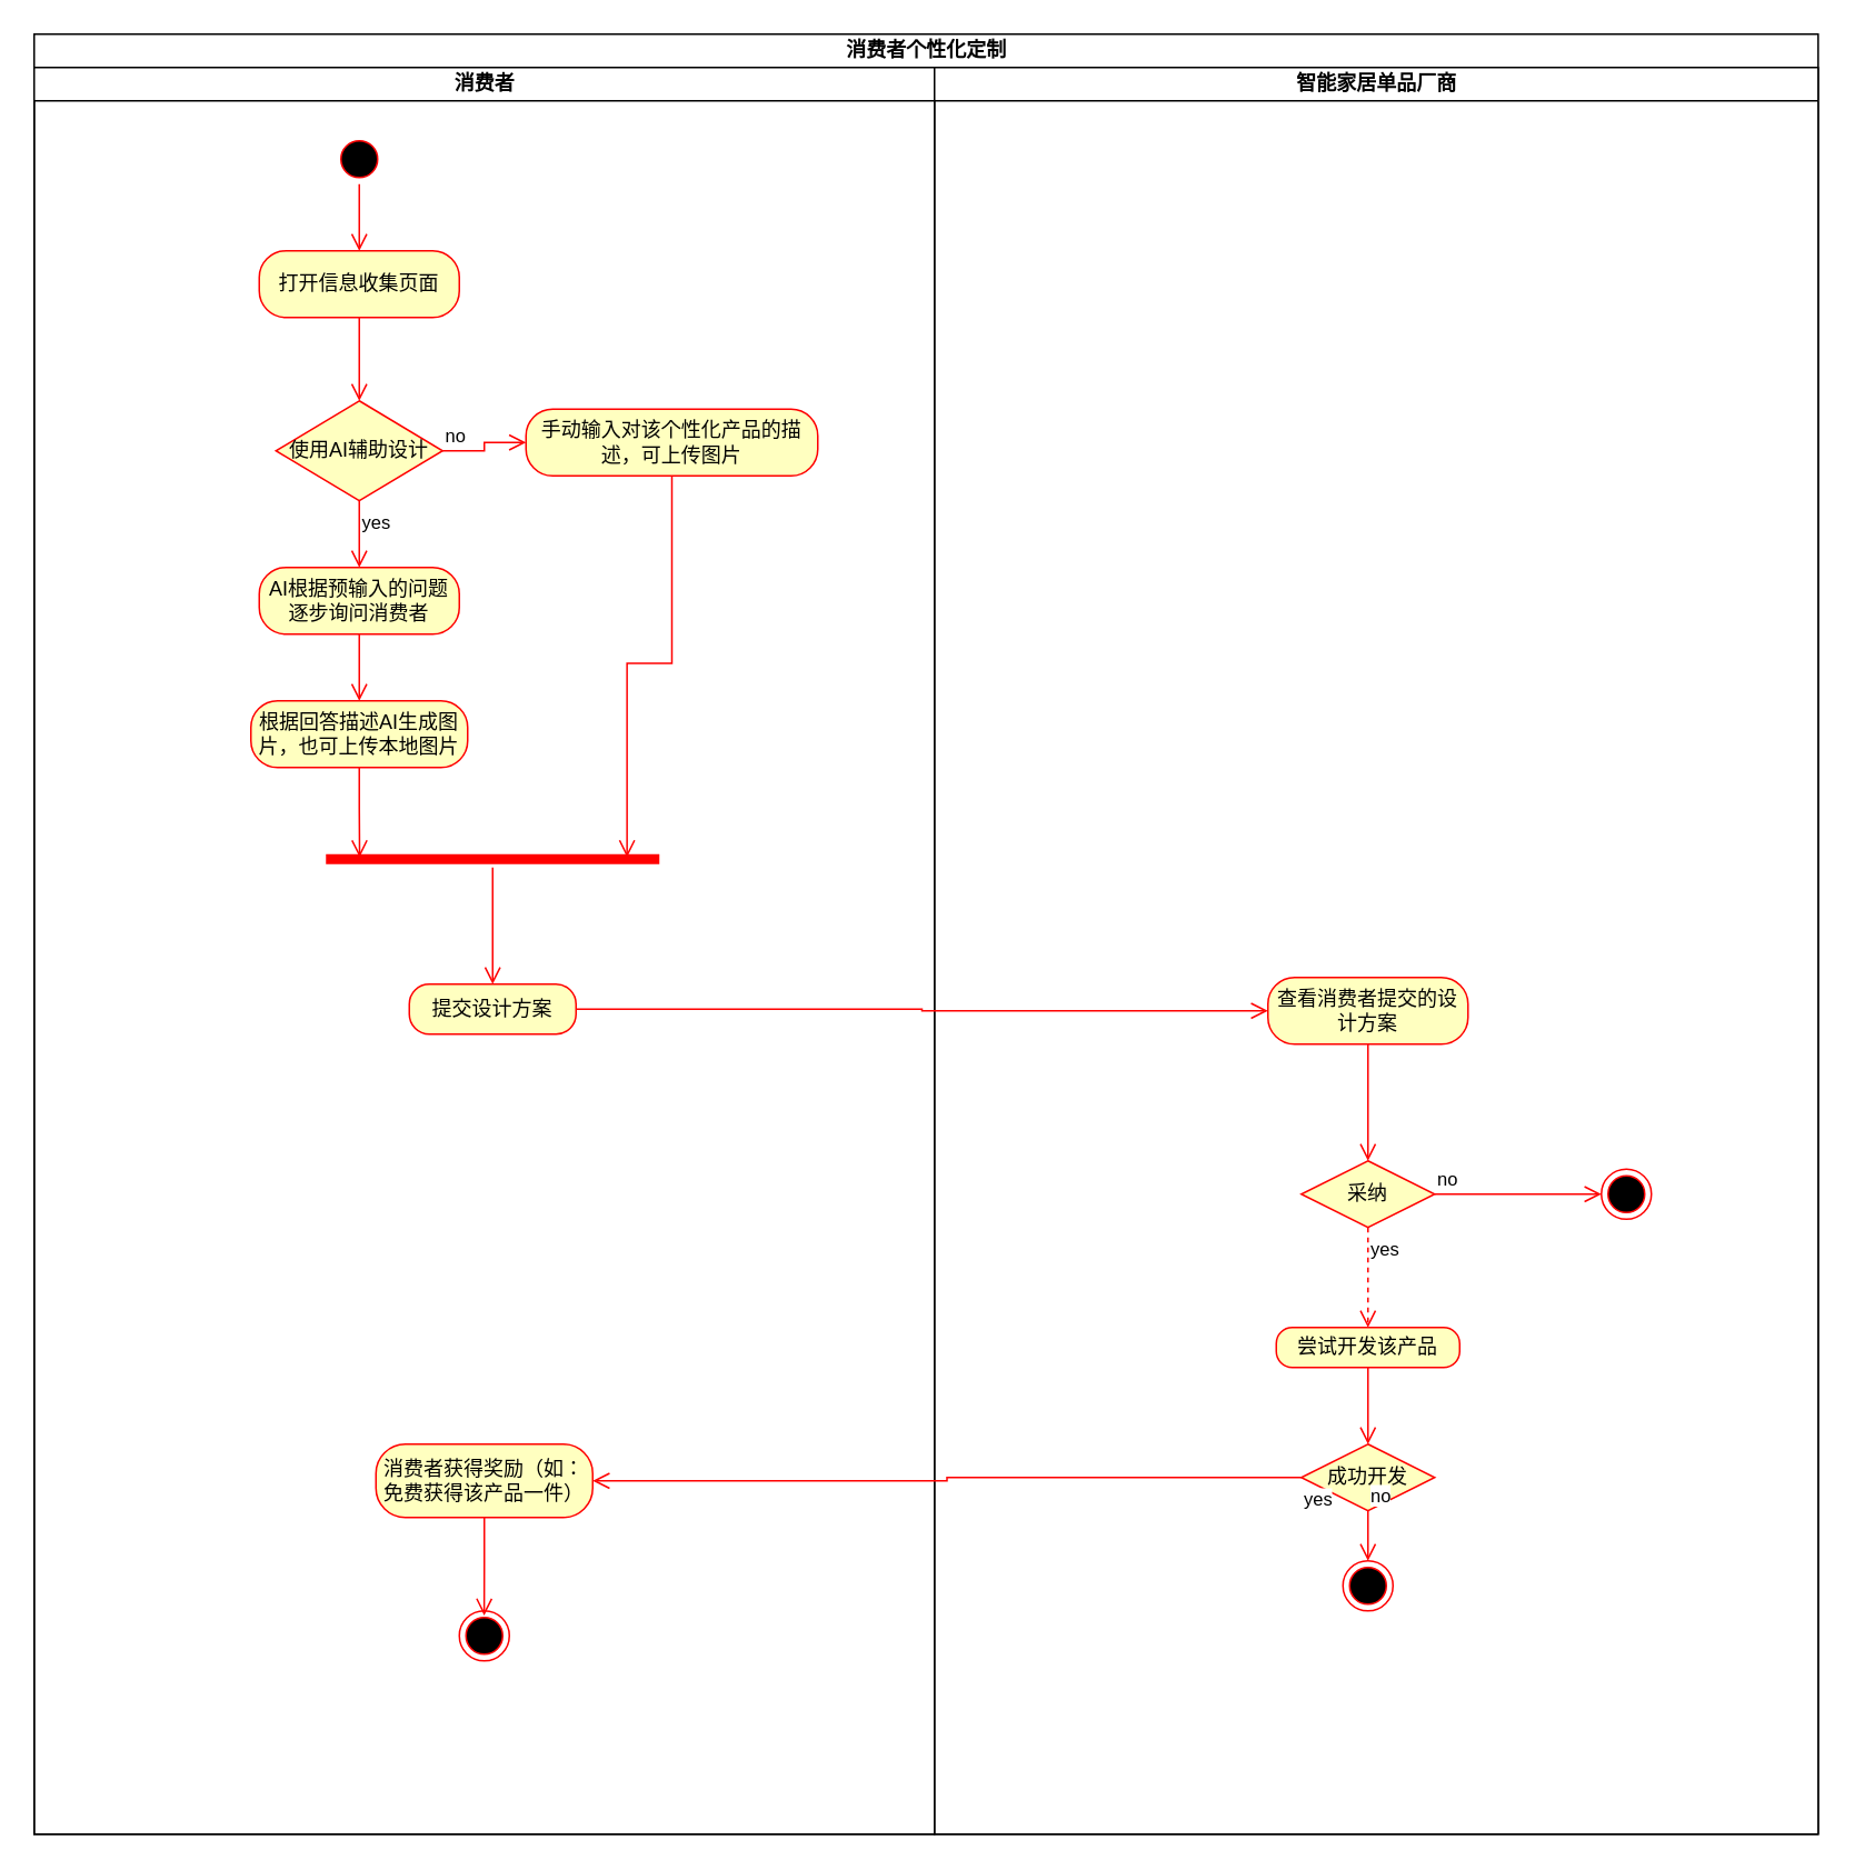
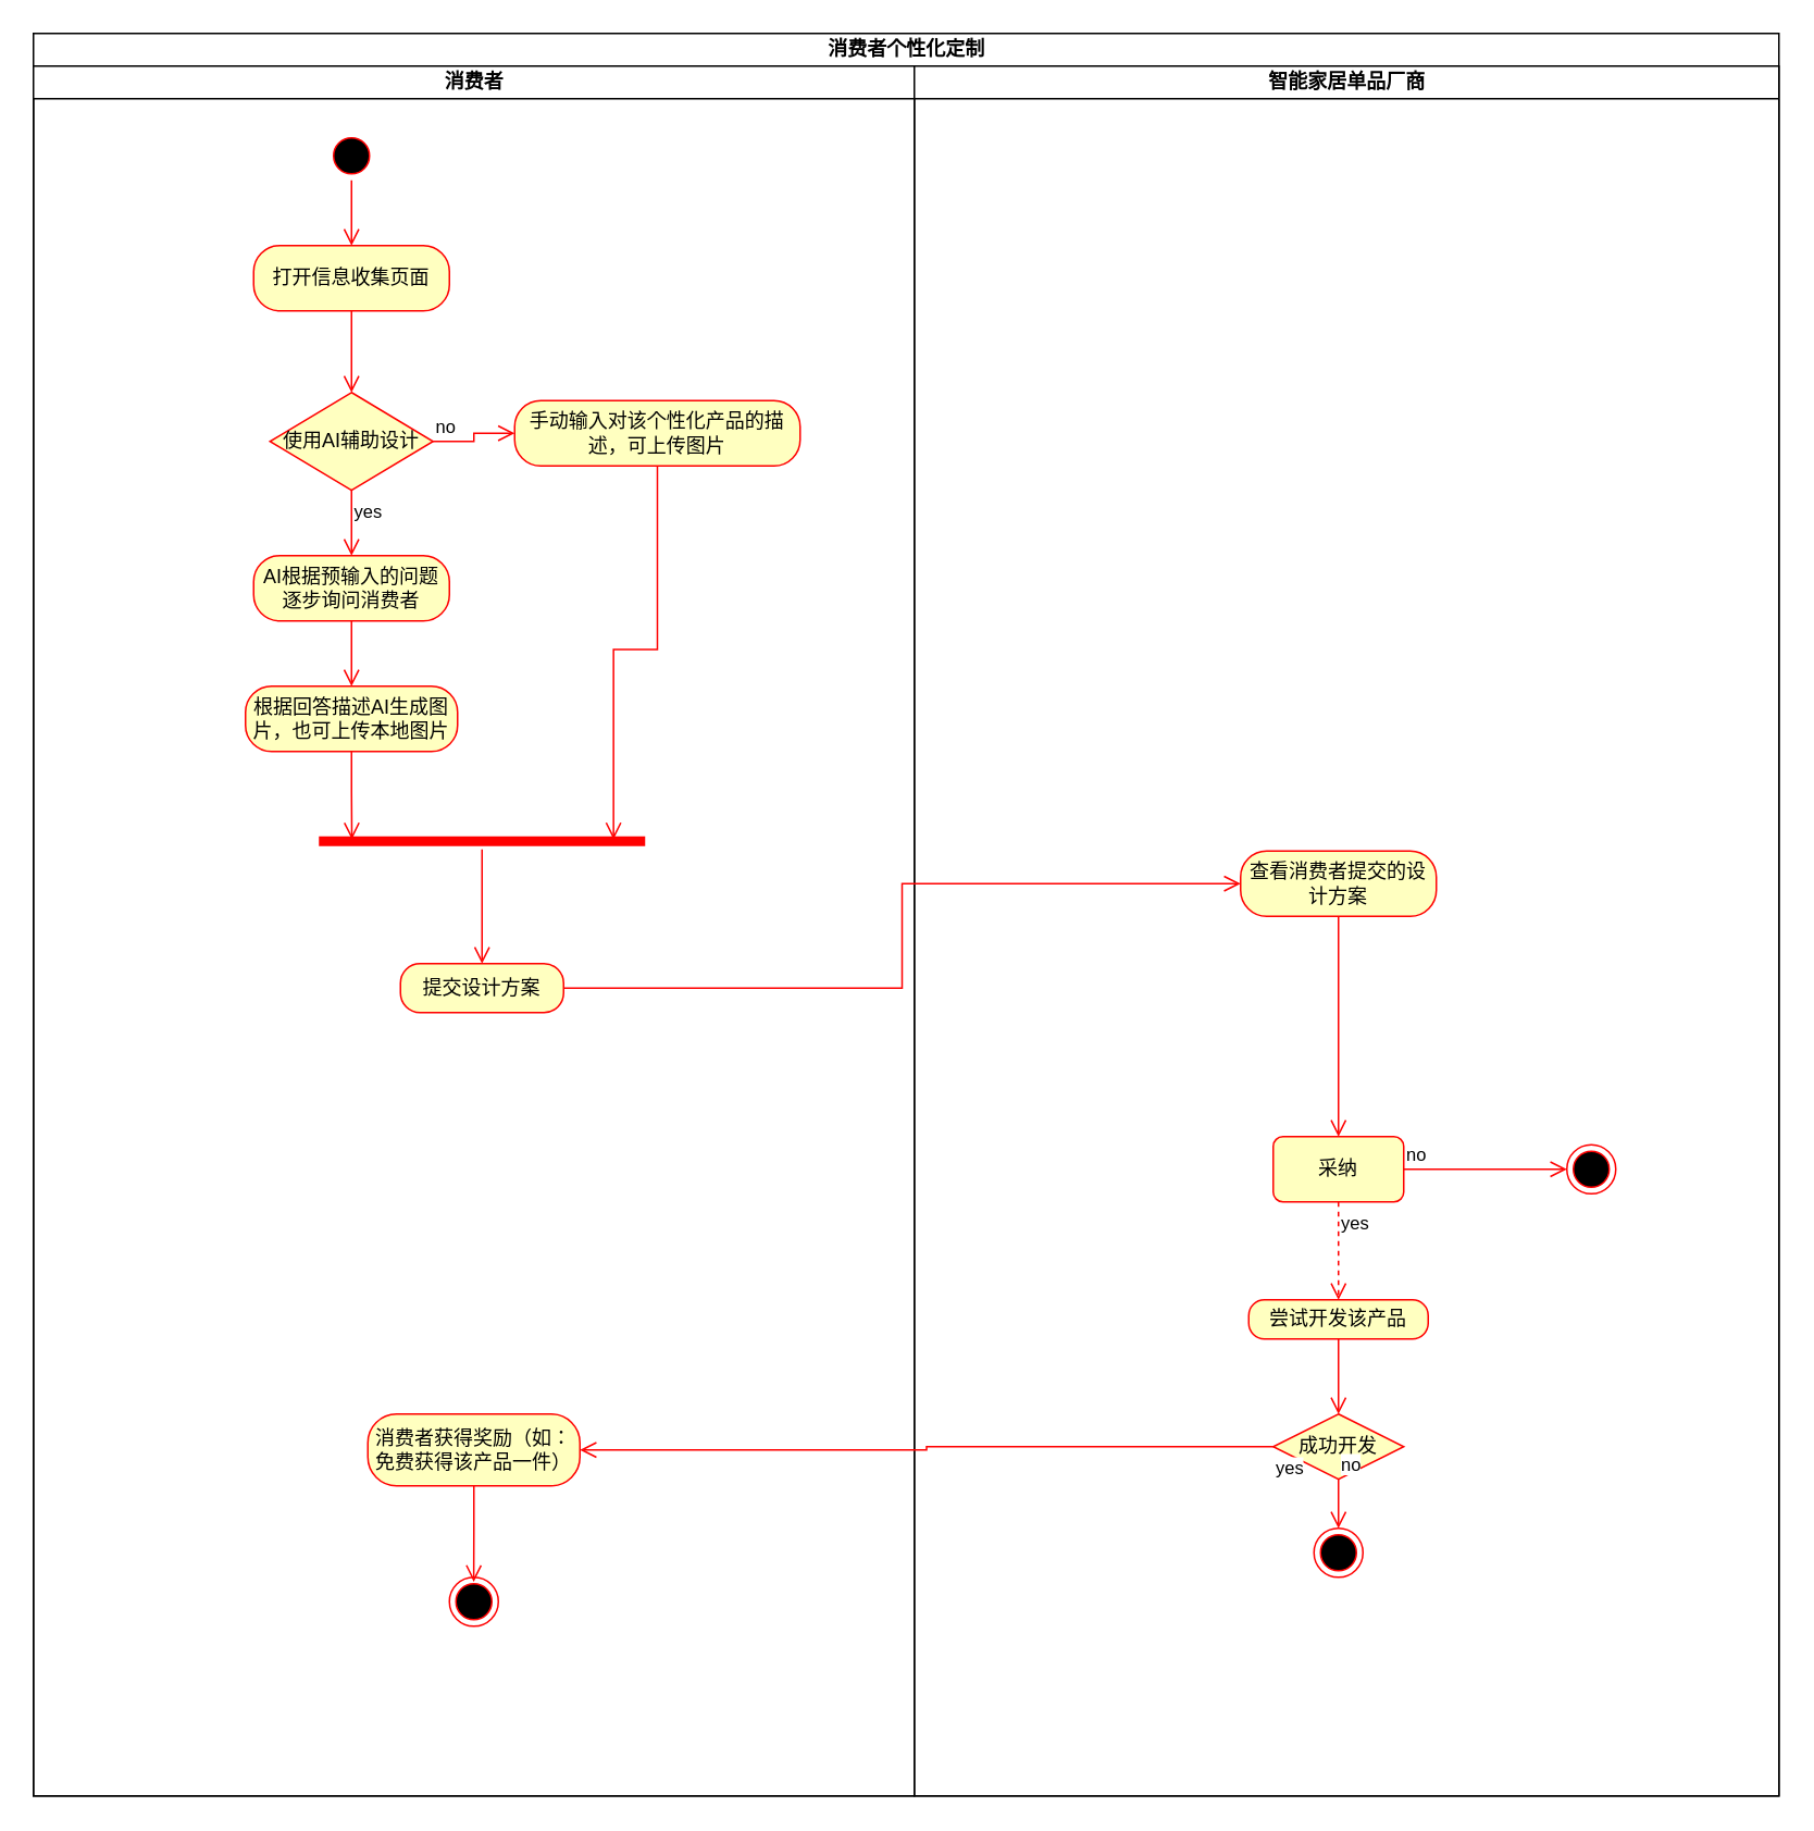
  <mxCell id="0" />
  <mxCell id="1" parent="0" />
  <mxCell id="2" value="消费者个性化定制" style="swimlane;childLayout=stackLayout;resizeParent=1;resizeParentMax=0;startSize=20;html=1;" vertex="1" parent="1"><mxGeometry x="20" y="20" width="1070" height="1080" as="geometry" /></mxCell>
  <mxCell id="3" value="消费者" style="swimlane;startSize=20;html=1;" vertex="1" parent="2"><mxGeometry y="20" width="540" height="1060" as="geometry" /></mxCell>
  <mxCell id="4" value="" style="ellipse;html=1;shape=startState;fillColor=#000000;strokeColor=#ff0000;" vertex="1" parent="3"><mxGeometry x="180" y="40" width="30" height="30" as="geometry" /></mxCell>
  <mxCell id="5" value="" style="edgeStyle=orthogonalEdgeStyle;html=1;verticalAlign=bottom;endArrow=open;endSize=8;strokeColor=#ff0000;rounded=0;entryX=0.5;entryY=0;entryDx=0;entryDy=0;" edge="1" source="4" parent="3" target="6"><mxGeometry relative="1" as="geometry"><mxPoint x="195" y="130" as="targetPoint" /></mxGeometry></mxCell>
  <mxCell id="6" value="打开信息收集页面" style="rounded=1;whiteSpace=wrap;html=1;arcSize=40;fontColor=#000000;fillColor=#ffffc0;strokeColor=#ff0000;" vertex="1" parent="3"><mxGeometry x="135" y="110" width="120" height="40" as="geometry" /></mxCell>
  <mxCell id="7" value="" style="edgeStyle=orthogonalEdgeStyle;html=1;verticalAlign=bottom;endArrow=open;endSize=8;strokeColor=#ff0000;rounded=0;entryX=0.5;entryY=0;entryDx=0;entryDy=0;" edge="1" source="6" parent="3" target="8"><mxGeometry relative="1" as="geometry"><mxPoint x="195" y="200" as="targetPoint" /></mxGeometry></mxCell>
  <mxCell id="8" value="使用AI辅助设计" style="rhombus;whiteSpace=wrap;html=1;fontColor=#000000;fillColor=#ffffc0;strokeColor=#ff0000;" vertex="1" parent="3"><mxGeometry x="145" y="200" width="100" height="60" as="geometry" /></mxCell>
  <mxCell id="9" value="no" style="edgeStyle=orthogonalEdgeStyle;html=1;align=left;verticalAlign=bottom;endArrow=open;endSize=8;strokeColor=#ff0000;rounded=0;entryX=0;entryY=0.5;entryDx=0;entryDy=0;" edge="1" source="8" parent="3" target="11"><mxGeometry x="-1" relative="1" as="geometry"><mxPoint x="295" y="230" as="targetPoint" /></mxGeometry></mxCell>
  <mxCell id="10" value="yes" style="edgeStyle=orthogonalEdgeStyle;html=1;align=left;verticalAlign=top;endArrow=open;endSize=8;strokeColor=#ff0000;rounded=0;entryX=0.5;entryY=0;entryDx=0;entryDy=0;" edge="1" source="8" parent="3" target="13"><mxGeometry x="-1" relative="1" as="geometry"><mxPoint x="195" y="300" as="targetPoint" /></mxGeometry></mxCell>
  <mxCell id="11" value="手动输入对该个性化产品的描述，可上传图片" style="rounded=1;whiteSpace=wrap;html=1;arcSize=40;fontColor=#000000;fillColor=#ffffc0;strokeColor=#ff0000;" vertex="1" parent="3"><mxGeometry x="295" y="205" width="175" height="40" as="geometry" /></mxCell>
  <mxCell id="12" value="" style="edgeStyle=orthogonalEdgeStyle;html=1;verticalAlign=bottom;endArrow=open;endSize=8;strokeColor=#ff0000;rounded=0;entryX=0.903;entryY=0.379;entryDx=0;entryDy=0;entryPerimeter=0;" edge="1" source="11" parent="3" target="17"><mxGeometry relative="1" as="geometry"><mxPoint x="355" y="480" as="targetPoint" /></mxGeometry></mxCell>
  <mxCell id="13" value="AI根据预输入的问题逐步询问消费者" style="rounded=1;whiteSpace=wrap;html=1;arcSize=40;fontColor=#000000;fillColor=#ffffc0;strokeColor=#ff0000;" vertex="1" parent="3"><mxGeometry x="135" y="300" width="120" height="40" as="geometry" /></mxCell>
  <mxCell id="14" value="" style="edgeStyle=orthogonalEdgeStyle;html=1;verticalAlign=bottom;endArrow=open;endSize=8;strokeColor=#ff0000;rounded=0;" edge="1" source="13" parent="3" target="15"><mxGeometry relative="1" as="geometry"><mxPoint x="195" y="380" as="targetPoint" /></mxGeometry></mxCell>
  <mxCell id="15" value="根据回答描述AI生成图片，也可上传本地图片" style="rounded=1;whiteSpace=wrap;html=1;arcSize=40;fontColor=#000000;fillColor=#ffffc0;strokeColor=#ff0000;" vertex="1" parent="3"><mxGeometry x="130" y="380" width="130" height="40" as="geometry" /></mxCell>
  <mxCell id="16" value="" style="edgeStyle=orthogonalEdgeStyle;html=1;verticalAlign=bottom;endArrow=open;endSize=8;strokeColor=#ff0000;rounded=0;entryX=0.101;entryY=0.379;entryDx=0;entryDy=0;entryPerimeter=0;" edge="1" source="15" parent="3" target="17"><mxGeometry relative="1" as="geometry"><mxPoint x="195" y="470" as="targetPoint" /></mxGeometry></mxCell>
  <mxCell id="17" value="" style="shape=line;html=1;strokeWidth=6;strokeColor=#ff0000;" vertex="1" parent="3"><mxGeometry x="175" y="470" width="200" height="10" as="geometry" /></mxCell>
  <mxCell id="18" value="" style="edgeStyle=orthogonalEdgeStyle;html=1;verticalAlign=bottom;endArrow=open;endSize=8;strokeColor=#ff0000;rounded=0;entryX=0.5;entryY=0;entryDx=0;entryDy=0;" edge="1" source="17" parent="3" target="19"><mxGeometry relative="1" as="geometry"><mxPoint x="275" y="550" as="targetPoint" /></mxGeometry></mxCell>
  <mxCell id="19" value="提交设计方案" style="rounded=1;whiteSpace=wrap;html=1;arcSize=40;fontColor=#000000;fillColor=#ffffc0;strokeColor=#ff0000;" vertex="1" parent="3"><mxGeometry x="225" y="550" width="100" height="30" as="geometry" /></mxCell>
  <mxCell id="20" value="消费者获得奖励（如：免费获得该产品一件）" style="rounded=1;whiteSpace=wrap;html=1;arcSize=40;fontColor=#000000;fillColor=#ffffc0;strokeColor=#ff0000;" vertex="1" parent="3"><mxGeometry x="205" y="826" width="130" height="44" as="geometry" /></mxCell>
  <mxCell id="21" value="" style="edgeStyle=orthogonalEdgeStyle;html=1;verticalAlign=bottom;endArrow=open;endSize=8;strokeColor=#ff0000;rounded=0;entryX=0.497;entryY=0.094;entryDx=0;entryDy=0;entryPerimeter=0;" edge="1" source="20" parent="3" target="22"><mxGeometry relative="1" as="geometry"><mxPoint x="270" y="926" as="targetPoint" /></mxGeometry></mxCell>
  <mxCell id="22" value="" style="ellipse;html=1;shape=endState;fillColor=#000000;strokeColor=#ff0000;" vertex="1" parent="3"><mxGeometry x="255" y="926" width="30" height="30" as="geometry" /></mxCell>
  <mxCell id="23" value="智能家居单品厂商" style="swimlane;startSize=20;html=1;" vertex="1" parent="2"><mxGeometry x="540" y="20" width="530" height="1060" as="geometry" /></mxCell>
- <mxCell id="24" value="查看消费者提交的设计方案" style="rounded=1;whiteSpace=wrap;html=1;arcSize=40;fontColor=#000000;fillColor=#ffffc0;strokeColor=#ff0000;" vertex="1" parent="23"><mxGeometry x="200" y="546" width="120" height="40" as="geometry" /></mxCell>
+ <mxCell id="24" value="查看消费者提交的设计方案" style="rounded=1;whiteSpace=wrap;html=1;arcSize=40;fontColor=#000000;fillColor=#ffffc0;strokeColor=#ff0000;" vertex="1" parent="23"><mxGeometry x="200" y="481" width="120" height="40" as="geometry" /></mxCell>
  <mxCell id="25" value="" style="edgeStyle=orthogonalEdgeStyle;html=1;verticalAlign=bottom;endArrow=open;endSize=8;strokeColor=#ff0000;rounded=0;entryX=0.5;entryY=0;entryDx=0;entryDy=0;" edge="1" source="24" parent="23" target="26"><mxGeometry relative="1" as="geometry"><mxPoint x="260" y="650" as="targetPoint" /></mxGeometry></mxCell>
- <mxCell id="26" value="采纳" style="rhombus;whiteSpace=wrap;html=1;fontColor=#000000;fillColor=#ffffc0;strokeColor=#ff0000;" vertex="1" parent="23"><mxGeometry x="220" y="656" width="80" height="40" as="geometry" /></mxCell>
+ <mxCell id="26" value="采纳" style="whiteSpace=wrap;html=1;fontColor=#000000;fillColor=#ffffc0;strokeColor=#ff0000;rounded=1;" vertex="1" parent="23"><mxGeometry x="220" y="656" width="80" height="40" as="geometry" /></mxCell>
  <mxCell id="27" value="no" style="edgeStyle=orthogonalEdgeStyle;html=1;align=left;verticalAlign=bottom;endArrow=open;endSize=8;strokeColor=#ff0000;rounded=0;entryX=0;entryY=0.5;entryDx=0;entryDy=0;" edge="1" source="26" parent="23" target="29"><mxGeometry x="-1" relative="1" as="geometry"><mxPoint x="400" y="676" as="targetPoint" /></mxGeometry></mxCell>
  <mxCell id="28" value="yes" style="edgeStyle=orthogonalEdgeStyle;html=1;align=left;verticalAlign=top;endArrow=open;endSize=8;strokeColor=#ff0000;rounded=0;entryX=0.5;entryY=0;entryDx=0;entryDy=0;dashed=1;" edge="1" source="26" parent="23" target="30"><mxGeometry x="-1" relative="1" as="geometry"><mxPoint x="260" y="756" as="targetPoint" /></mxGeometry></mxCell>
  <mxCell id="29" value="" style="ellipse;html=1;shape=endState;fillColor=#000000;strokeColor=#ff0000;" vertex="1" parent="23"><mxGeometry x="400" y="661" width="30" height="30" as="geometry" /></mxCell>
  <mxCell id="30" value="尝试开发该产品" style="rounded=1;whiteSpace=wrap;html=1;arcSize=40;fontColor=#000000;fillColor=#ffffc0;strokeColor=#ff0000;" vertex="1" parent="23"><mxGeometry x="205" y="756" width="110" height="24" as="geometry" /></mxCell>
  <mxCell id="31" value="" style="edgeStyle=orthogonalEdgeStyle;html=1;verticalAlign=bottom;endArrow=open;endSize=8;strokeColor=#ff0000;rounded=0;entryX=0.5;entryY=0;entryDx=0;entryDy=0;" edge="1" source="30" parent="23" target="32"><mxGeometry relative="1" as="geometry"><mxPoint x="260" y="826" as="targetPoint" /></mxGeometry></mxCell>
  <mxCell id="32" value="成功开发" style="rhombus;whiteSpace=wrap;html=1;fontColor=#000000;fillColor=#ffffc0;strokeColor=#ff0000;" vertex="1" parent="23"><mxGeometry x="220" y="826" width="80" height="40" as="geometry" /></mxCell>
  <mxCell id="33" value="no" style="edgeStyle=orthogonalEdgeStyle;html=1;align=left;verticalAlign=bottom;endArrow=open;endSize=8;strokeColor=#ff0000;rounded=0;entryX=0.5;entryY=0;entryDx=0;entryDy=0;" edge="1" source="32" parent="23" target="34"><mxGeometry x="-1" relative="1" as="geometry"><mxPoint x="260" y="896" as="targetPoint" /></mxGeometry></mxCell>
  <mxCell id="34" value="" style="ellipse;html=1;shape=endState;fillColor=#000000;strokeColor=#ff0000;" vertex="1" parent="23"><mxGeometry x="245" y="896" width="30" height="30" as="geometry" /></mxCell>
  <mxCell id="35" value="" style="edgeStyle=orthogonalEdgeStyle;html=1;verticalAlign=bottom;endArrow=open;endSize=8;strokeColor=#ff0000;rounded=0;entryX=0;entryY=0.5;entryDx=0;entryDy=0;" edge="1" source="19" parent="2" target="24"><mxGeometry relative="1" as="geometry"><mxPoint x="700" y="585" as="targetPoint" /></mxGeometry></mxCell>
  <mxCell id="36" value="yes" style="edgeStyle=orthogonalEdgeStyle;html=1;align=left;verticalAlign=top;endArrow=open;endSize=8;strokeColor=#ff0000;rounded=0;" edge="1" source="32" parent="2" target="20"><mxGeometry x="-1" relative="1" as="geometry"><mxPoint x="330" y="866" as="targetPoint" /></mxGeometry></mxCell>
